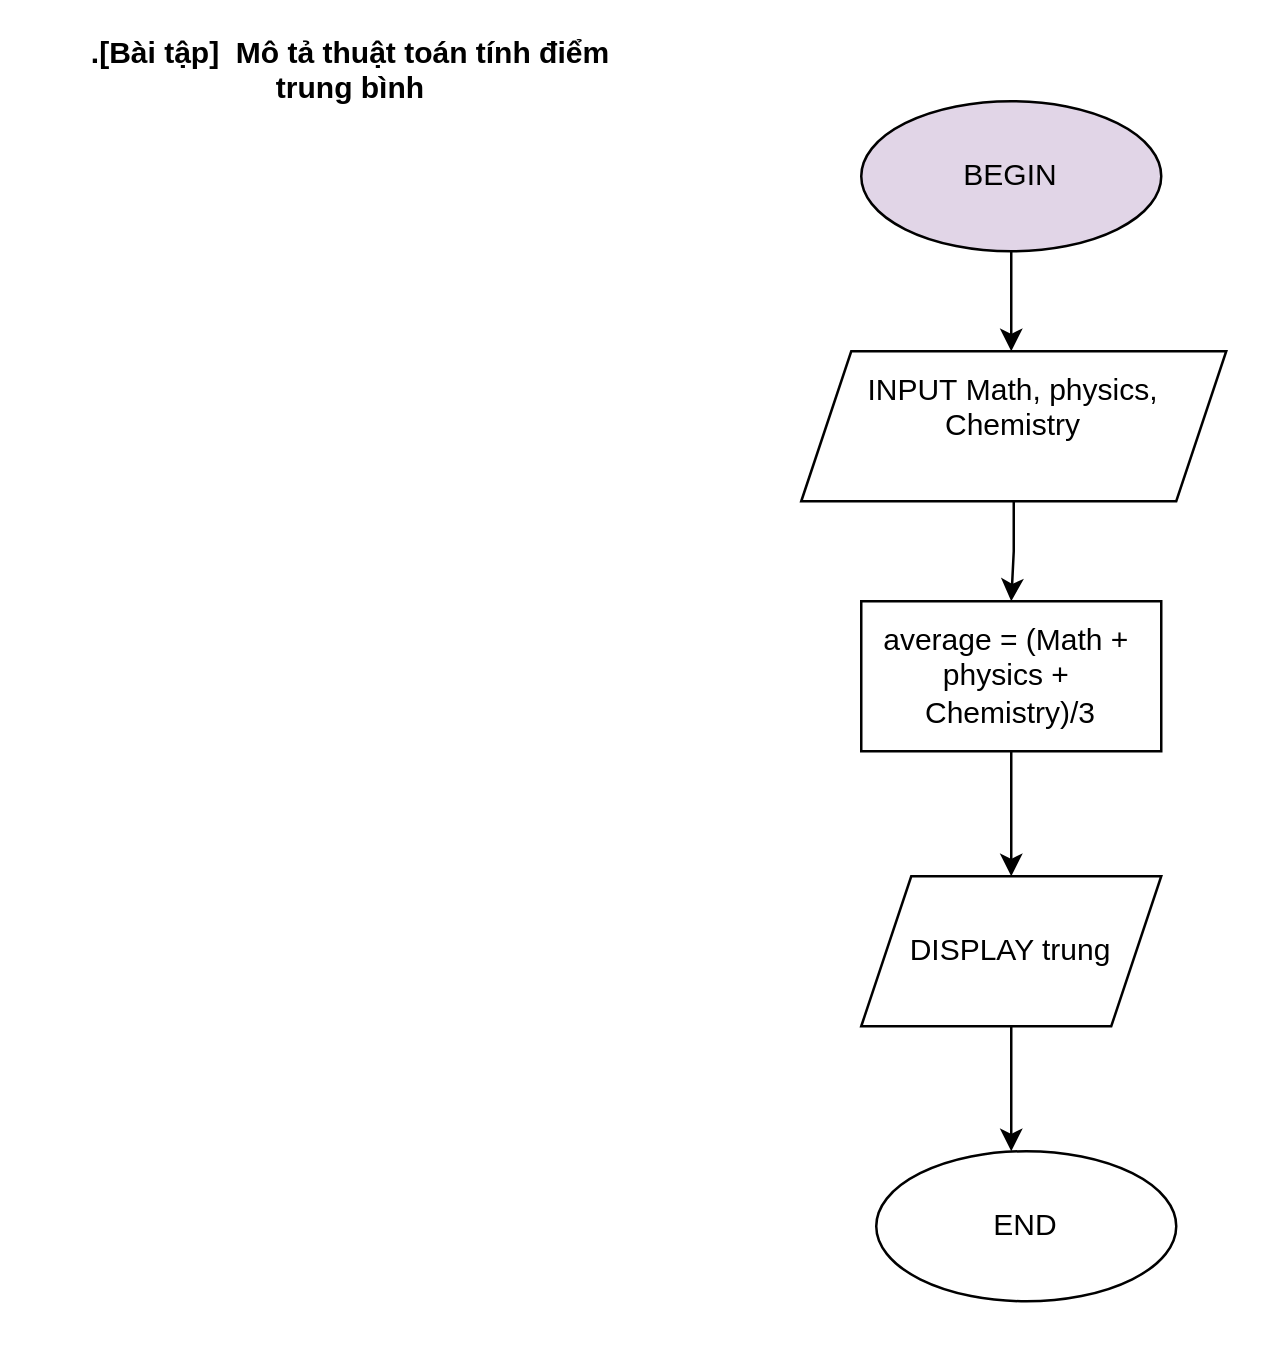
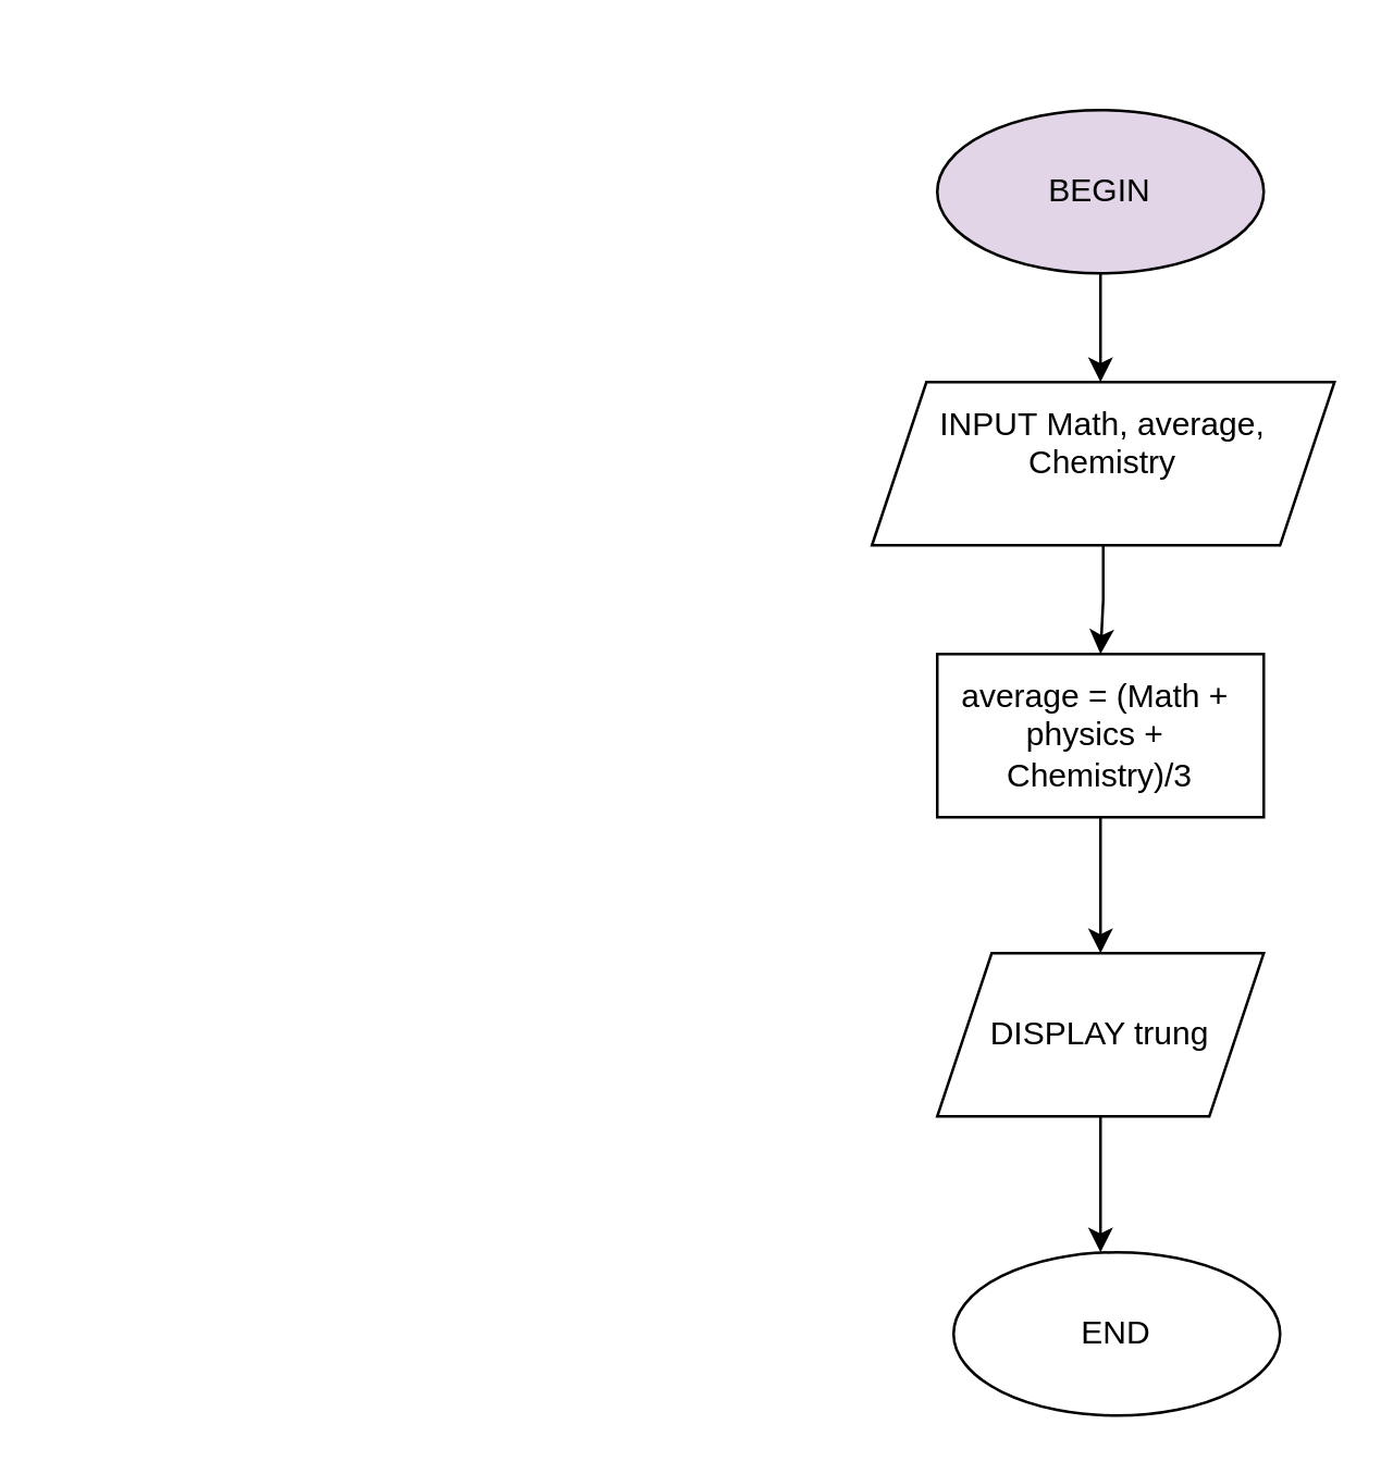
  <mxCell id="0" />
  <mxCell id="1" parent="0" />
  <mxCell id="2" style="edgeStyle=orthogonalEdgeStyle;rounded=0;orthogonalLoop=1;jettySize=auto;html=1;" edge="1" parent="1" source="3"><mxGeometry relative="1" as="geometry"><mxPoint x="404" y="140" as="targetPoint" /></mxGeometry></mxCell>
  <mxCell id="3" value="BEGIN" style="ellipse;whiteSpace=wrap;html=1;fillColor=#e1d5e7;" vertex="1" parent="1"><mxGeometry x="344" y="40" width="120" height="60" as="geometry" /></mxCell>
  <mxCell id="4" style="edgeStyle=orthogonalEdgeStyle;rounded=0;orthogonalLoop=1;jettySize=auto;html=1;" edge="1" parent="1" source="5"><mxGeometry relative="1" as="geometry"><mxPoint x="404" y="240" as="targetPoint" /></mxGeometry></mxCell>
- <mxCell id="5" value="INPUT&amp;nbsp;&lt;span&gt;Math, physics, Chemistry&lt;br&gt;&lt;br&gt;&lt;/span&gt;" style="shape=parallelogram;perimeter=parallelogramPerimeter;whiteSpace=wrap;html=1;fixedSize=1;" vertex="1" parent="1"><mxGeometry x="320" y="140" width="170" height="60" as="geometry" /></mxCell>
+ <mxCell id="5" value="INPUT&amp;nbsp;&lt;span&gt;Math, average, Chemistry&lt;br&gt;&lt;br&gt;&lt;/span&gt;" style="shape=parallelogram;perimeter=parallelogramPerimeter;whiteSpace=wrap;html=1;fixedSize=1;" vertex="1" parent="1"><mxGeometry x="320" y="140" width="170" height="60" as="geometry" /></mxCell>
  <mxCell id="6" style="edgeStyle=orthogonalEdgeStyle;rounded=0;orthogonalLoop=1;jettySize=auto;html=1;" edge="1" parent="1" source="7"><mxGeometry relative="1" as="geometry"><mxPoint x="404" y="350" as="targetPoint" /></mxGeometry></mxCell>
  <mxCell id="7" value="average = (Math +  physics +  Chemistry)/3" style="rounded=0;whiteSpace=wrap;html=1;" vertex="1" parent="1"><mxGeometry x="344" y="240" width="120" height="60" as="geometry" /></mxCell>
  <mxCell id="8" style="edgeStyle=orthogonalEdgeStyle;rounded=0;orthogonalLoop=1;jettySize=auto;html=1;" edge="1" parent="1" source="9"><mxGeometry relative="1" as="geometry"><mxPoint x="404" y="460" as="targetPoint" /></mxGeometry></mxCell>
  <mxCell id="9" value="DISPLAY trung" style="shape=parallelogram;perimeter=parallelogramPerimeter;whiteSpace=wrap;html=1;fixedSize=1;" vertex="1" parent="1"><mxGeometry x="344" y="350" width="120" height="60" as="geometry" /></mxCell>
  <mxCell id="10" value="END" style="ellipse;whiteSpace=wrap;html=1;" vertex="1" parent="1"><mxGeometry x="350" y="460" width="120" height="60" as="geometry" /></mxCell>
- <mxCell id="11" value="&lt;div&gt;&lt;b&gt;.[Bài tập]&amp;nbsp; Mô tả thuật toán tính điểm trung bình&lt;/b&gt;&lt;/div&gt;&lt;div&gt;&lt;br&gt;&lt;/div&gt;" style="text;html=1;strokeColor=none;fillColor=none;align=center;verticalAlign=middle;whiteSpace=wrap;rounded=0;" vertex="1" parent="1"><mxGeometry x="20" y="20" width="240" height="30" as="geometry" /></mxCell>
